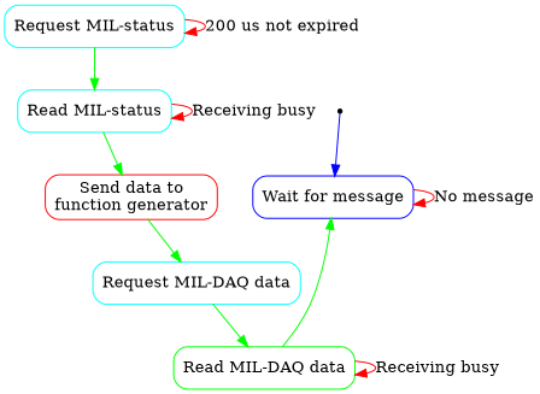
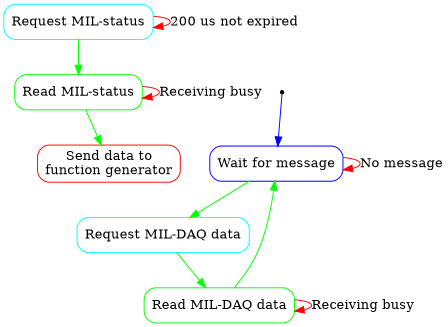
  digraph {
    node [color=cyan shape=Mrecord]
    edge [color=green]
    n1 [color=blue label="Wait for message"]
    n2 [label="Request MIL-status"]
-   n3 [label="Read MIL-status"]
+   n3 [color=green label="Read MIL-status"]
    n4 [color=red label="Send data to\nfunction generator"]
    n5 [label="Request MIL-DAQ data"]
    n6 [color=green label="Read MIL-DAQ data"]
    n7 [label=entry0 shape=point color=""]
    n1 -> n1 [color=red label="No message"]
    n2 -> n2 [color=red label="200 us not expired"]
    n2 -> n3
    n3 -> n3 [color=red label="Receiving busy"]
    n3 -> n4
-   n4 -> n5
+   n1 -> n5
    n5 -> n6
    n6 -> n1
    n6 -> n6 [color=red label="Receiving busy"]
    n7 -> n1 [color=blue]
  }
